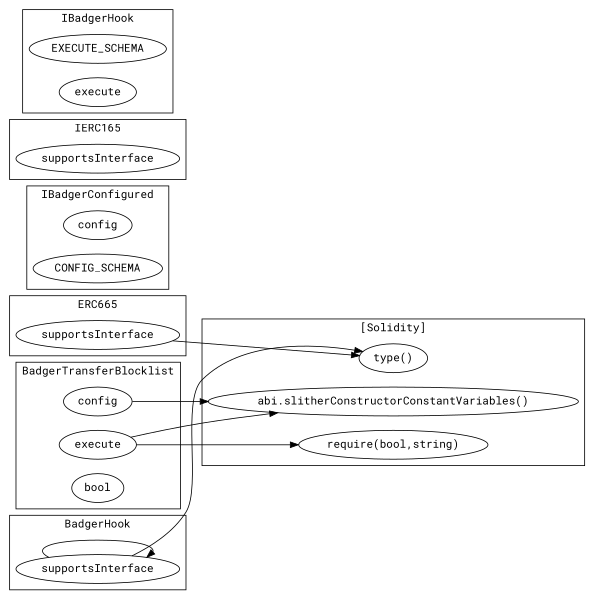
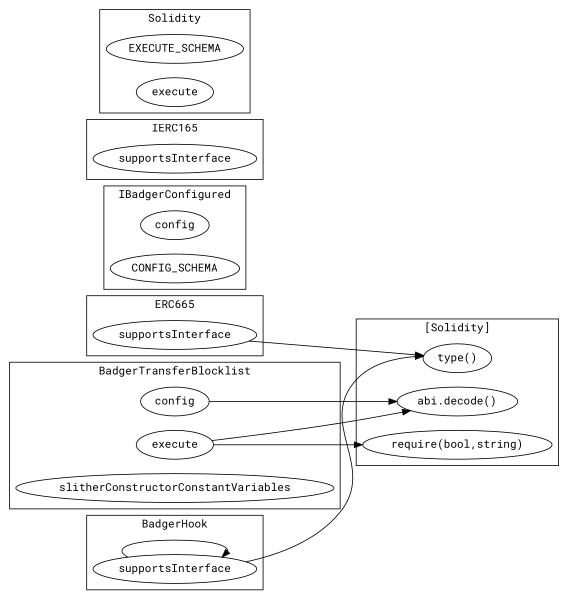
  strict digraph {
    fontname="Roboto Mono"
    rankdir=LR
    node [fontname="Roboto Mono"]
    edge [fontname="Roboto Mono"]
    n1 [label=supportsInterface]
    n2 [label=config]
    n3 [label=CONFIG_SCHEMA]
    n4 [label=config]
    n5 [label=execute]
-   n6 [label=bool]
+   n6 [label=slitherConstructorConstantVariables]
    n7 [label=supportsInterface]
    n8 [label=EXECUTE_SCHEMA]
    n9 [label=execute]
    n10 [label=supportsInterface]
    "type()"
-   "abi.decode()" [label="abi.slitherConstructorConstantVariables()"]
+   "abi.decode()"
    "require(bool,string)"
    subgraph cluster_1 {
      label=ERC665
      n1
    }
    subgraph cluster_2 {
      label=IBadgerConfigured
      n2
      n3
    }
    subgraph cluster_3 {
      label=BadgerTransferBlocklist
      n4
      n5
      n6
    }
    subgraph cluster_4 {
      label=IERC165
      n7
    }
    subgraph cluster_5 {
-     label=IBadgerHook
+     label=Solidity
      n8
      n9
    }
    subgraph cluster_6 {
      label=BadgerHook
      n10
    }
    subgraph cluster_7 {
      label="[Solidity]"
      "type()"
      "abi.decode()"
      "require(bool,string)"
    }
    n1 -> "type()"
    n4 -> "abi.decode()"
    n5 -> "abi.decode()"
    n5 -> "require(bool,string)"
    n10 -> n10
    n10 -> "type()"
  }
